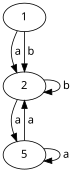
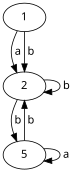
  digraph {
    fontname="Noto Sans"
    node [fontname="Noto Sans"]
    edge [fontname="Noto Sans"]
    1
    2
    n3 [label=5]
    1 -> 2 [label=" a"]
    1 -> 2 [label=" b"]
    2 -> 2 [label=" b"]
-   2 -> n3 [label=" a"]
-   n3 -> 2 [label=" a"]
+   2 -> n3 [label=" b"]
+   n3 -> 2 [label=" b"]
    n3 -> n3 [label=" a"]
  }
